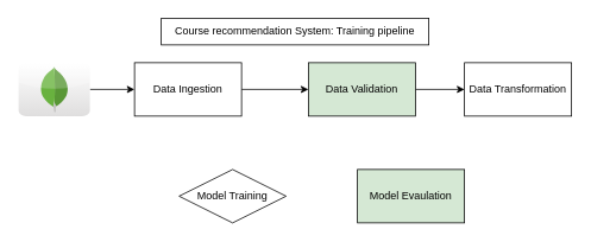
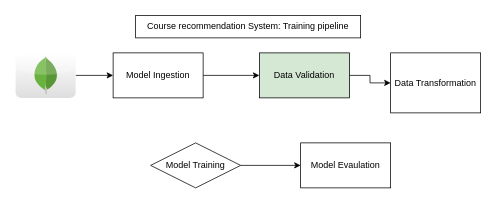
  <mxCell id="0" />
  <mxCell id="1" parent="0" />
- <mxCell id="2" value="Data Transformation" style="rounded=0;whiteSpace=wrap;html=1;" vertex="1" parent="1"><mxGeometry x="520" y="70" width="120" height="60" as="geometry" /></mxCell>
+ <mxCell id="2" value="Data Transformation" style="rounded=0;whiteSpace=wrap;html=1;" vertex="1" parent="1"><mxGeometry x="520" y="70" width="120" height="80" as="geometry" /></mxCell>
+ <mxCell id="3" value="" style="edgeStyle=orthogonalEdgeStyle;rounded=0;orthogonalLoop=1;jettySize=auto;html=1;" edge="1" parent="1" source="4" target="9"><mxGeometry relative="1" as="geometry" /></mxCell>
  <mxCell id="4" value="Model Training" style="rhombus;whiteSpace=wrap;html=1;" vertex="1" parent="1"><mxGeometry x="200" y="190" width="120" height="60" as="geometry" /></mxCell>
  <mxCell id="5" value="" style="edgeStyle=orthogonalEdgeStyle;rounded=0;orthogonalLoop=1;jettySize=auto;html=1;" edge="1" parent="1" source="6" target="8"><mxGeometry relative="1" as="geometry" /></mxCell>
- <mxCell id="6" value="Data Ingestion" style="rounded=0;whiteSpace=wrap;html=1;" vertex="1" parent="1"><mxGeometry x="150" y="70" width="120" height="60" as="geometry" /></mxCell>
+ <mxCell id="6" value="Model Ingestion" style="rounded=0;whiteSpace=wrap;html=1;" vertex="1" parent="1"><mxGeometry x="150" y="70" width="120" height="60" as="geometry" /></mxCell>
  <mxCell id="7" value="" style="edgeStyle=orthogonalEdgeStyle;rounded=0;orthogonalLoop=1;jettySize=auto;html=1;" edge="1" parent="1" source="8" target="2"><mxGeometry relative="1" as="geometry" /></mxCell>
  <mxCell id="8" value="Data Validation" style="rounded=0;whiteSpace=wrap;html=1;fillColor=#d5e8d4;" vertex="1" parent="1"><mxGeometry x="345" y="70" width="120" height="60" as="geometry" /></mxCell>
- <mxCell id="9" value="Model Evaulation" style="rounded=0;whiteSpace=wrap;html=1;fillColor=#d5e8d4;" vertex="1" parent="1"><mxGeometry x="400" y="190" width="120" height="60" as="geometry" /></mxCell>
+ <mxCell id="9" value="Model Evaulation" style="rounded=0;whiteSpace=wrap;html=1;" vertex="1" parent="1"><mxGeometry x="400" y="190" width="120" height="60" as="geometry" /></mxCell>
  <mxCell id="10" value="" style="edgeStyle=orthogonalEdgeStyle;rounded=0;orthogonalLoop=1;jettySize=auto;html=1;" edge="1" parent="1" source="11" target="6"><mxGeometry relative="1" as="geometry" /></mxCell>
  <mxCell id="11" value="" style="dashed=0;outlineConnect=0;html=1;align=center;labelPosition=center;verticalLabelPosition=bottom;verticalAlign=top;shape=mxgraph.webicons.mongodb;gradientColor=#DFDEDE" vertex="1" parent="1"><mxGeometry x="20" y="70" width="80" height="60" as="geometry" /></mxCell>
  <mxCell id="12" value="Course recommendation System: Training pipeline" style="rounded=0;whiteSpace=wrap;html=1;" vertex="1" parent="1"><mxGeometry x="180" y="20" width="300" height="30" as="geometry" /></mxCell>
